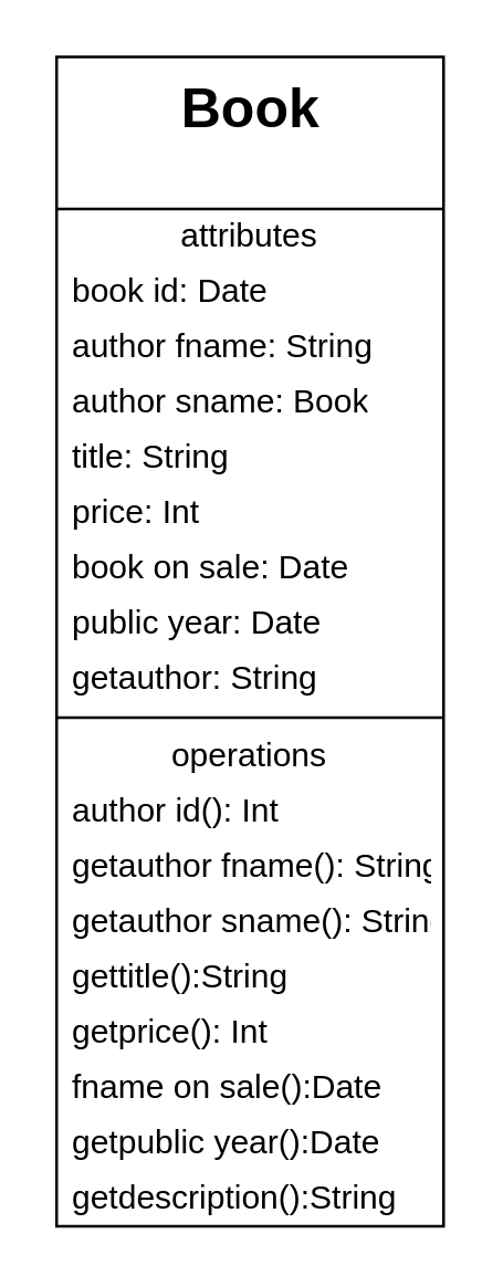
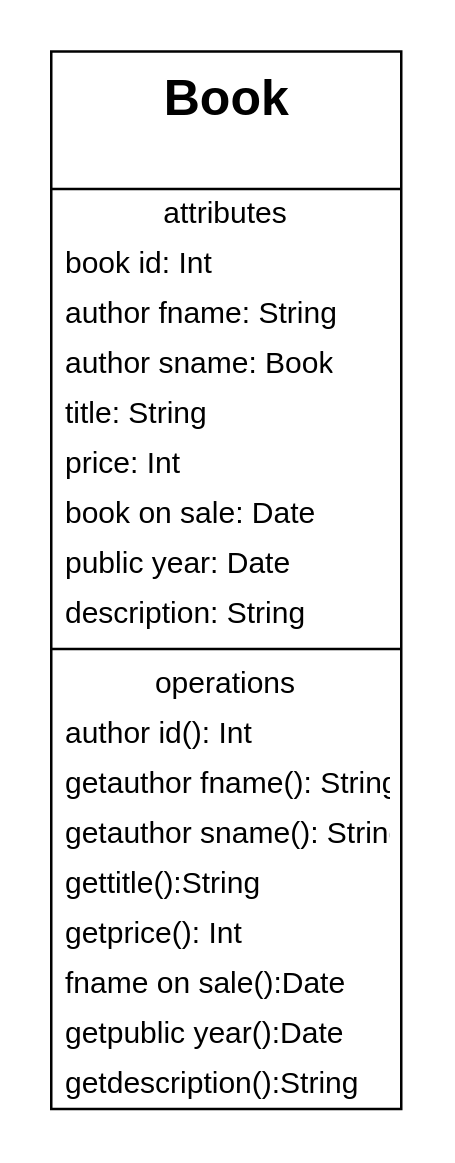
  <mxCell id="0" />
  <mxCell id="1" parent="0" />
  <mxCell id="2" value="&lt;font style=&quot;font-size: 20px&quot;&gt;&lt;b&gt;Book&lt;/b&gt;&lt;/font&gt;" style="swimlane;fontStyle=0;align=center;verticalAlign=top;childLayout=stackLayout;horizontal=1;startSize=55;horizontalStack=0;resizeParent=1;resizeParentMax=0;resizeLast=0;collapsible=0;marginBottom=0;html=1;" vertex="1" parent="1"><mxGeometry x="20" y="20" width="140" height="423" as="geometry" /></mxCell>
  <mxCell id="3" value="attributes" style="text;html=1;strokeColor=none;fillColor=none;align=center;verticalAlign=middle;spacingLeft=4;spacingRight=4;overflow=hidden;rotatable=0;points=[[0,0.5],[1,0.5]];portConstraint=eastwest;" vertex="1" parent="2"><mxGeometry y="55" width="140" height="20" as="geometry" /></mxCell>
- <mxCell id="4" value="book id: Date" style="text;html=1;strokeColor=none;fillColor=none;align=left;verticalAlign=middle;spacingLeft=4;spacingRight=4;overflow=hidden;rotatable=0;points=[[0,0.5],[1,0.5]];portConstraint=eastwest;" vertex="1" parent="2"><mxGeometry y="75" width="140" height="20" as="geometry" /></mxCell>
+ <mxCell id="4" value="book id: Int" style="text;html=1;strokeColor=none;fillColor=none;align=left;verticalAlign=middle;spacingLeft=4;spacingRight=4;overflow=hidden;rotatable=0;points=[[0,0.5],[1,0.5]];portConstraint=eastwest;" vertex="1" parent="2"><mxGeometry y="75" width="140" height="20" as="geometry" /></mxCell>
  <mxCell id="5" value="author fname: String" style="text;html=1;strokeColor=none;fillColor=none;align=left;verticalAlign=middle;spacingLeft=4;spacingRight=4;overflow=hidden;rotatable=0;points=[[0,0.5],[1,0.5]];portConstraint=eastwest;" vertex="1" parent="2"><mxGeometry y="95" width="140" height="20" as="geometry" /></mxCell>
  <mxCell id="6" value="author sname: Book" style="text;html=1;strokeColor=none;fillColor=none;align=left;verticalAlign=middle;spacingLeft=4;spacingRight=4;overflow=hidden;rotatable=0;points=[[0,0.5],[1,0.5]];portConstraint=eastwest;" vertex="1" parent="2"><mxGeometry y="115" width="140" height="20" as="geometry" /></mxCell>
  <mxCell id="7" value="title: String" style="text;html=1;strokeColor=none;fillColor=none;align=left;verticalAlign=middle;spacingLeft=4;spacingRight=4;overflow=hidden;rotatable=0;points=[[0,0.5],[1,0.5]];portConstraint=eastwest;" vertex="1" parent="2"><mxGeometry y="135" width="140" height="20" as="geometry" /></mxCell>
  <mxCell id="8" value="price: Int" style="text;html=1;strokeColor=none;fillColor=none;align=left;verticalAlign=middle;spacingLeft=4;spacingRight=4;overflow=hidden;rotatable=0;points=[[0,0.5],[1,0.5]];portConstraint=eastwest;" vertex="1" parent="2"><mxGeometry y="155" width="140" height="20" as="geometry" /></mxCell>
  <mxCell id="9" value="book on sale: Date" style="text;html=1;strokeColor=none;fillColor=none;align=left;verticalAlign=middle;spacingLeft=4;spacingRight=4;overflow=hidden;rotatable=0;points=[[0,0.5],[1,0.5]];portConstraint=eastwest;" vertex="1" parent="2"><mxGeometry y="175" width="140" height="20" as="geometry" /></mxCell>
  <mxCell id="10" value="public year: Date" style="text;html=1;strokeColor=none;fillColor=none;align=left;verticalAlign=middle;spacingLeft=4;spacingRight=4;overflow=hidden;rotatable=0;points=[[0,0.5],[1,0.5]];portConstraint=eastwest;" vertex="1" parent="2"><mxGeometry y="195" width="140" height="20" as="geometry" /></mxCell>
- <mxCell id="11" value="getauthor: String" style="text;html=1;strokeColor=none;fillColor=none;align=left;verticalAlign=middle;spacingLeft=4;spacingRight=4;overflow=hidden;rotatable=0;points=[[0,0.5],[1,0.5]];portConstraint=eastwest;" vertex="1" parent="2"><mxGeometry y="215" width="140" height="20" as="geometry" /></mxCell>
+ <mxCell id="11" value="description: String" style="text;html=1;strokeColor=none;fillColor=none;align=left;verticalAlign=middle;spacingLeft=4;spacingRight=4;overflow=hidden;rotatable=0;points=[[0,0.5],[1,0.5]];portConstraint=eastwest;" vertex="1" parent="2"><mxGeometry y="215" width="140" height="20" as="geometry" /></mxCell>
  <mxCell id="12" value="" style="line;strokeWidth=1;fillColor=none;align=left;verticalAlign=middle;spacingTop=-1;spacingLeft=3;spacingRight=3;rotatable=0;labelPosition=right;points=[];portConstraint=eastwest;" vertex="1" parent="2"><mxGeometry y="235" width="140" height="8" as="geometry" /></mxCell>
  <mxCell id="13" value="operations" style="text;html=1;strokeColor=none;fillColor=none;align=center;verticalAlign=middle;spacingLeft=4;spacingRight=4;overflow=hidden;rotatable=0;points=[[0,0.5],[1,0.5]];portConstraint=eastwest;" vertex="1" parent="2"><mxGeometry y="243" width="140" height="20" as="geometry" /></mxCell>
  <mxCell id="14" value="author id(): Int" style="text;html=1;strokeColor=none;fillColor=none;align=left;verticalAlign=middle;spacingLeft=4;spacingRight=4;overflow=hidden;rotatable=0;points=[[0,0.5],[1,0.5]];portConstraint=eastwest;" vertex="1" parent="2"><mxGeometry y="263" width="140" height="20" as="geometry" /></mxCell>
  <mxCell id="15" value="getauthor fname(): String" style="text;html=1;strokeColor=none;fillColor=none;align=left;verticalAlign=middle;spacingLeft=4;spacingRight=4;overflow=hidden;rotatable=0;points=[[0,0.5],[1,0.5]];portConstraint=eastwest;" vertex="1" parent="2"><mxGeometry y="283" width="140" height="20" as="geometry" /></mxCell>
  <mxCell id="16" value="getauthor sname(): String" style="text;html=1;strokeColor=none;fillColor=none;align=left;verticalAlign=middle;spacingLeft=4;spacingRight=4;overflow=hidden;rotatable=0;points=[[0,0.5],[1,0.5]];portConstraint=eastwest;" vertex="1" parent="2"><mxGeometry y="303" width="140" height="20" as="geometry" /></mxCell>
  <mxCell id="17" value="gettitle():String" style="text;html=1;strokeColor=none;fillColor=none;align=left;verticalAlign=middle;spacingLeft=4;spacingRight=4;overflow=hidden;rotatable=0;points=[[0,0.5],[1,0.5]];portConstraint=eastwest;" vertex="1" parent="2"><mxGeometry y="323" width="140" height="20" as="geometry" /></mxCell>
  <mxCell id="18" value="getprice(): Int" style="text;html=1;strokeColor=none;fillColor=none;align=left;verticalAlign=middle;spacingLeft=4;spacingRight=4;overflow=hidden;rotatable=0;points=[[0,0.5],[1,0.5]];portConstraint=eastwest;" vertex="1" parent="2"><mxGeometry y="343" width="140" height="20" as="geometry" /></mxCell>
  <mxCell id="19" value="fname on sale():Date" style="text;html=1;strokeColor=none;fillColor=none;align=left;verticalAlign=middle;spacingLeft=4;spacingRight=4;overflow=hidden;rotatable=0;points=[[0,0.5],[1,0.5]];portConstraint=eastwest;" vertex="1" parent="2"><mxGeometry y="363" width="140" height="20" as="geometry" /></mxCell>
  <mxCell id="20" value="getpublic year():Date" style="text;html=1;strokeColor=none;fillColor=none;align=left;verticalAlign=middle;spacingLeft=4;spacingRight=4;overflow=hidden;rotatable=0;points=[[0,0.5],[1,0.5]];portConstraint=eastwest;" vertex="1" parent="2"><mxGeometry y="383" width="140" height="20" as="geometry" /></mxCell>
  <mxCell id="21" value="getdescription():String" style="text;html=1;strokeColor=none;fillColor=none;align=left;verticalAlign=middle;spacingLeft=4;spacingRight=4;overflow=hidden;rotatable=0;points=[[0,0.5],[1,0.5]];portConstraint=eastwest;" vertex="1" parent="2"><mxGeometry y="403" width="140" height="20" as="geometry" /></mxCell>
